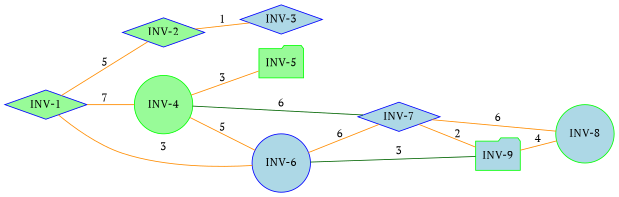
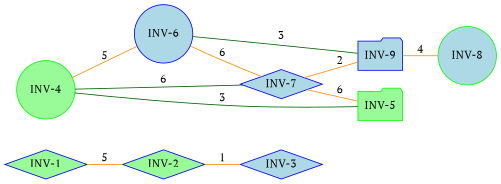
  strict graph {
    fontname="PT Serif"
    rankdir=LR
    node [color=blue fillcolor=lightblue fontname="PT Serif" shape=diamond style=filled]
    edge [color=darkorange fontname="PT Serif"]
    n1 [fillcolor=palegreen label="INV-1"]
    n2 [fillcolor=palegreen label="INV-2"]
    n3 [color=green fillcolor=palegreen label="INV-4" shape=circle]
    n4 [label="INV-6" shape=circle]
    n5 [label="INV-3"]
    n6 [color=green fillcolor=palegreen label="INV-5" shape=folder]
    n7 [label="INV-7"]
-   n8 [color=green label="INV-9" shape=folder]
+   n8 [label="INV-9" shape=folder]
    n9 [color=green label="INV-8" shape=circle]
    n1 -- n2 [label=5]
-   n1 -- n3 [label=7]
-   n1 -- n4 [label=3]
    n2 -- n5 [label=1]
    n3 -- n4 [label=5]
-   n3 -- n6 [label=3]
+   n3 -- n6 [color=darkgreen label=3]
    n3 -- n7 [color=darkgreen label=6]
    n4 -- n7 [label=6]
    n4 -- n8 [color=darkgreen label=3]
    n7 -- n8 [label=2]
-   n7 -- n9 [label=6]
+   n7 -- n6 [label=6]
    n8 -- n9 [label=4]
  }
